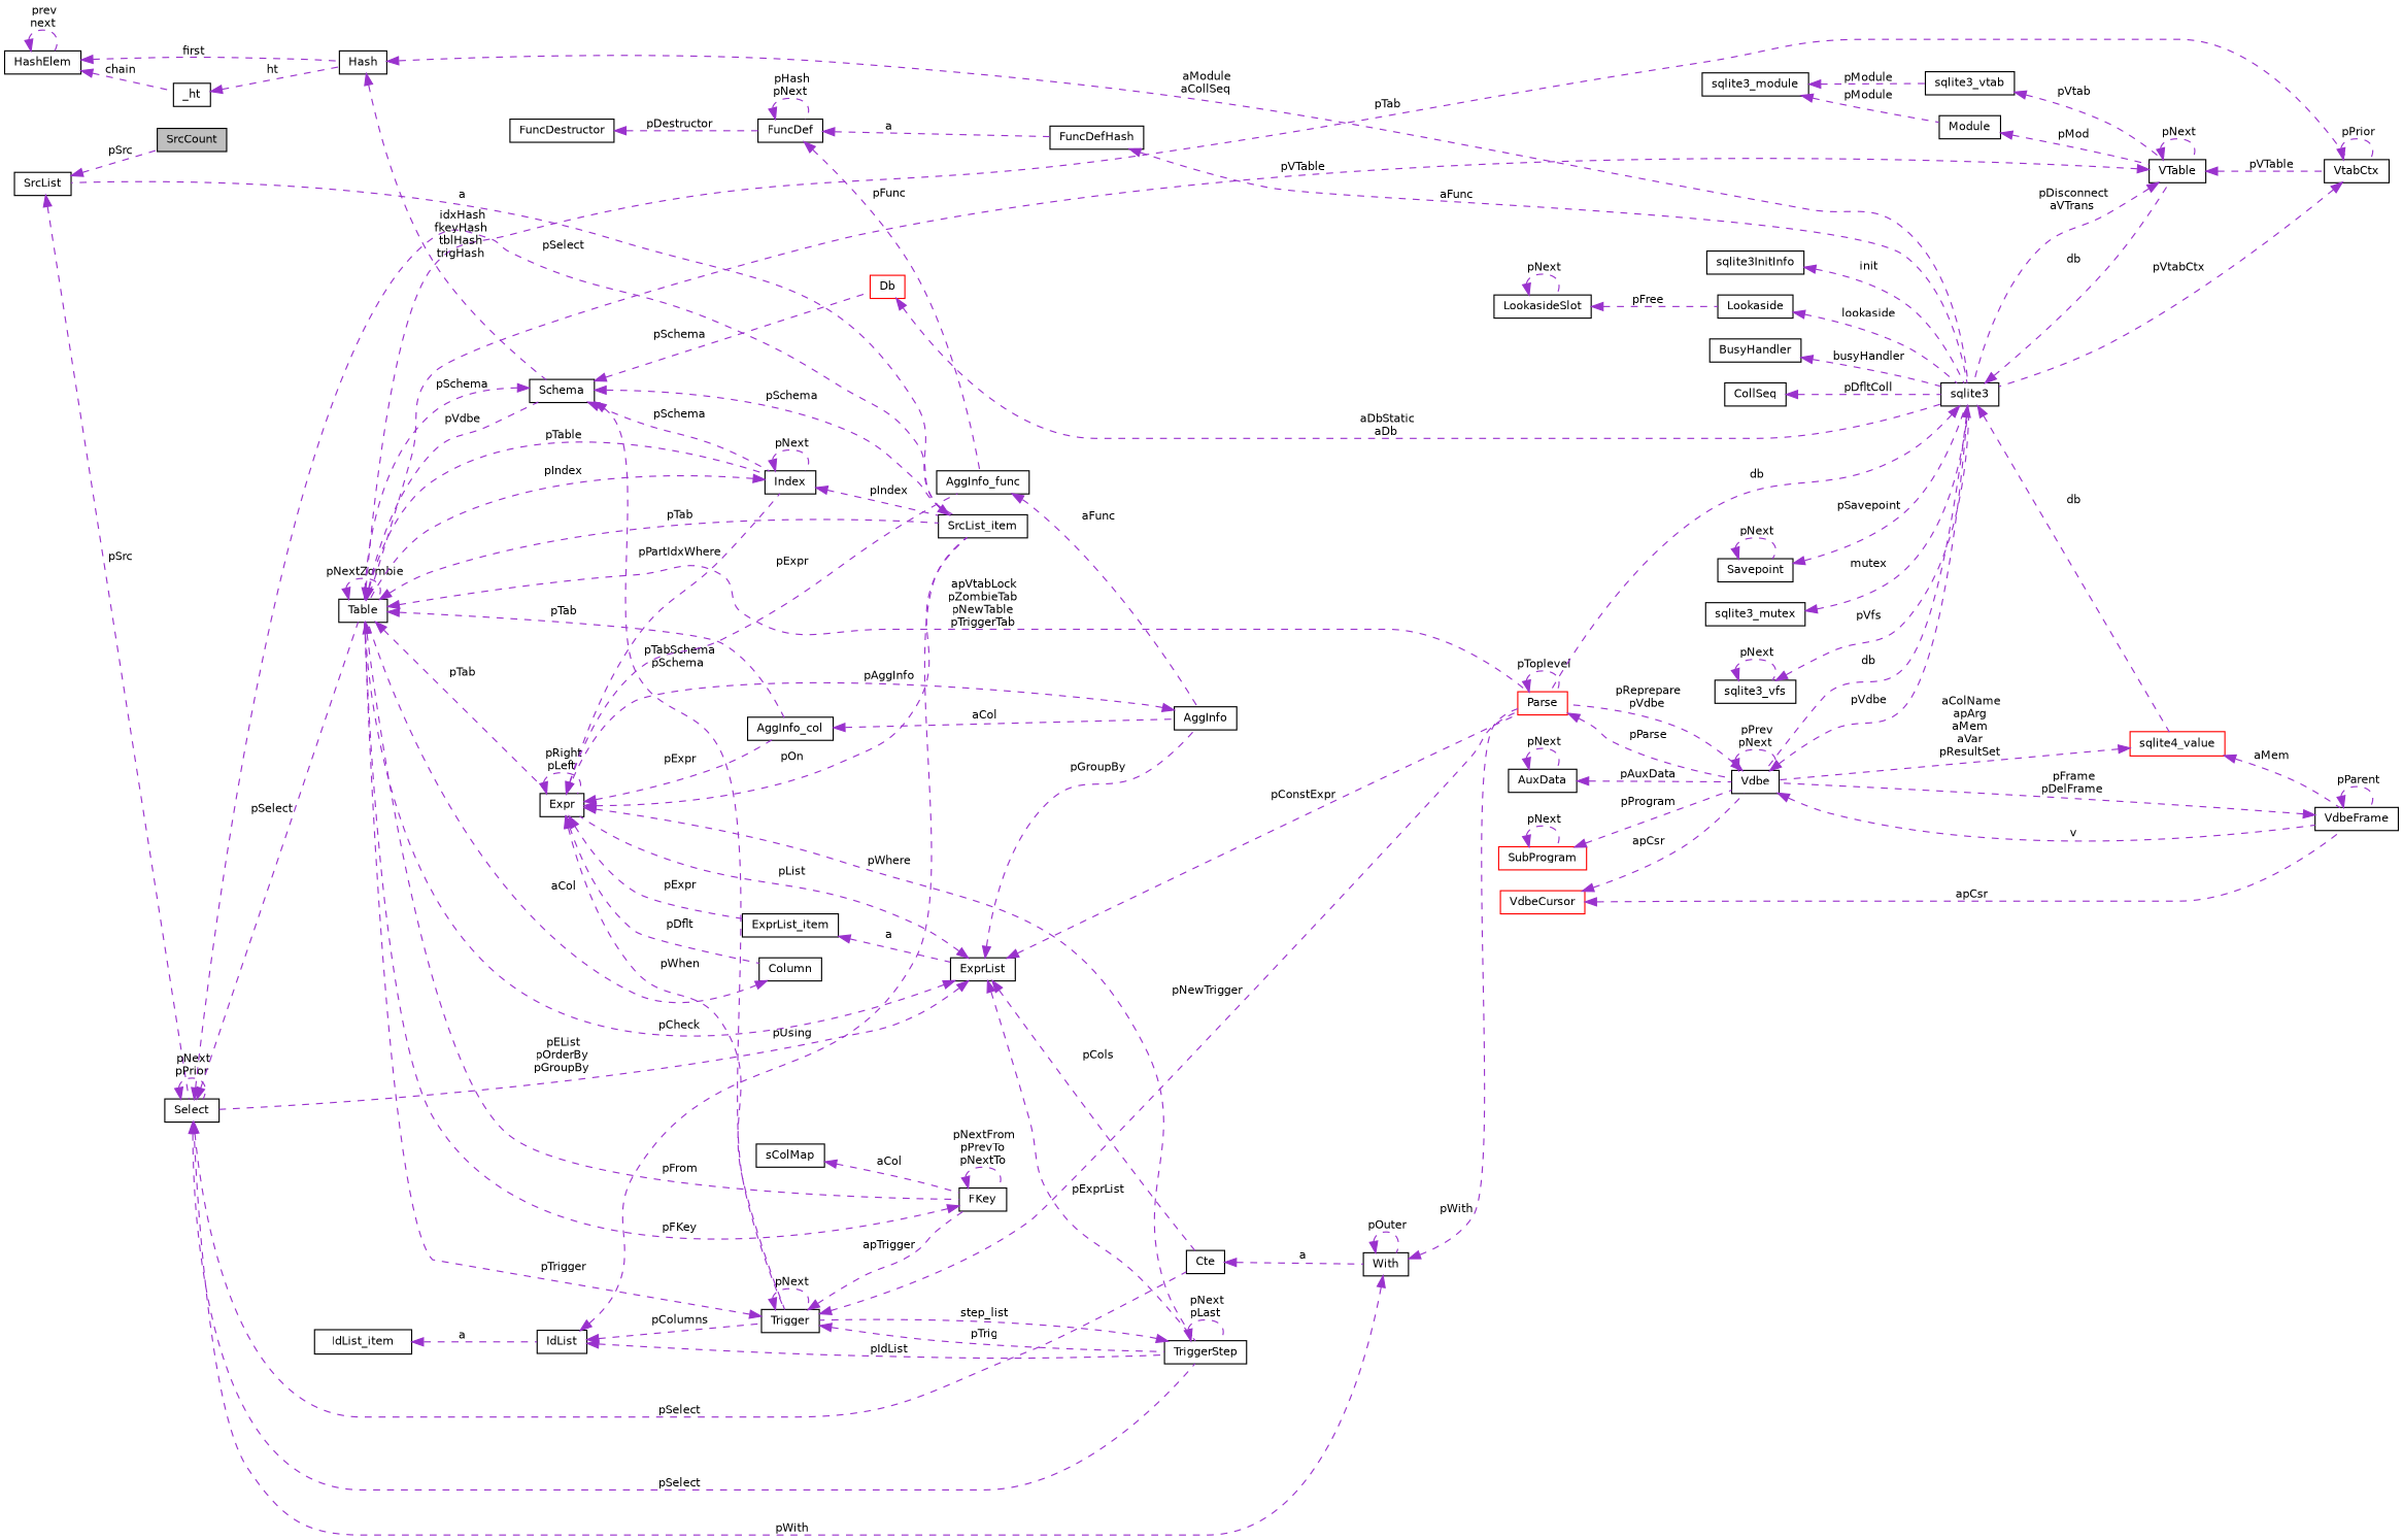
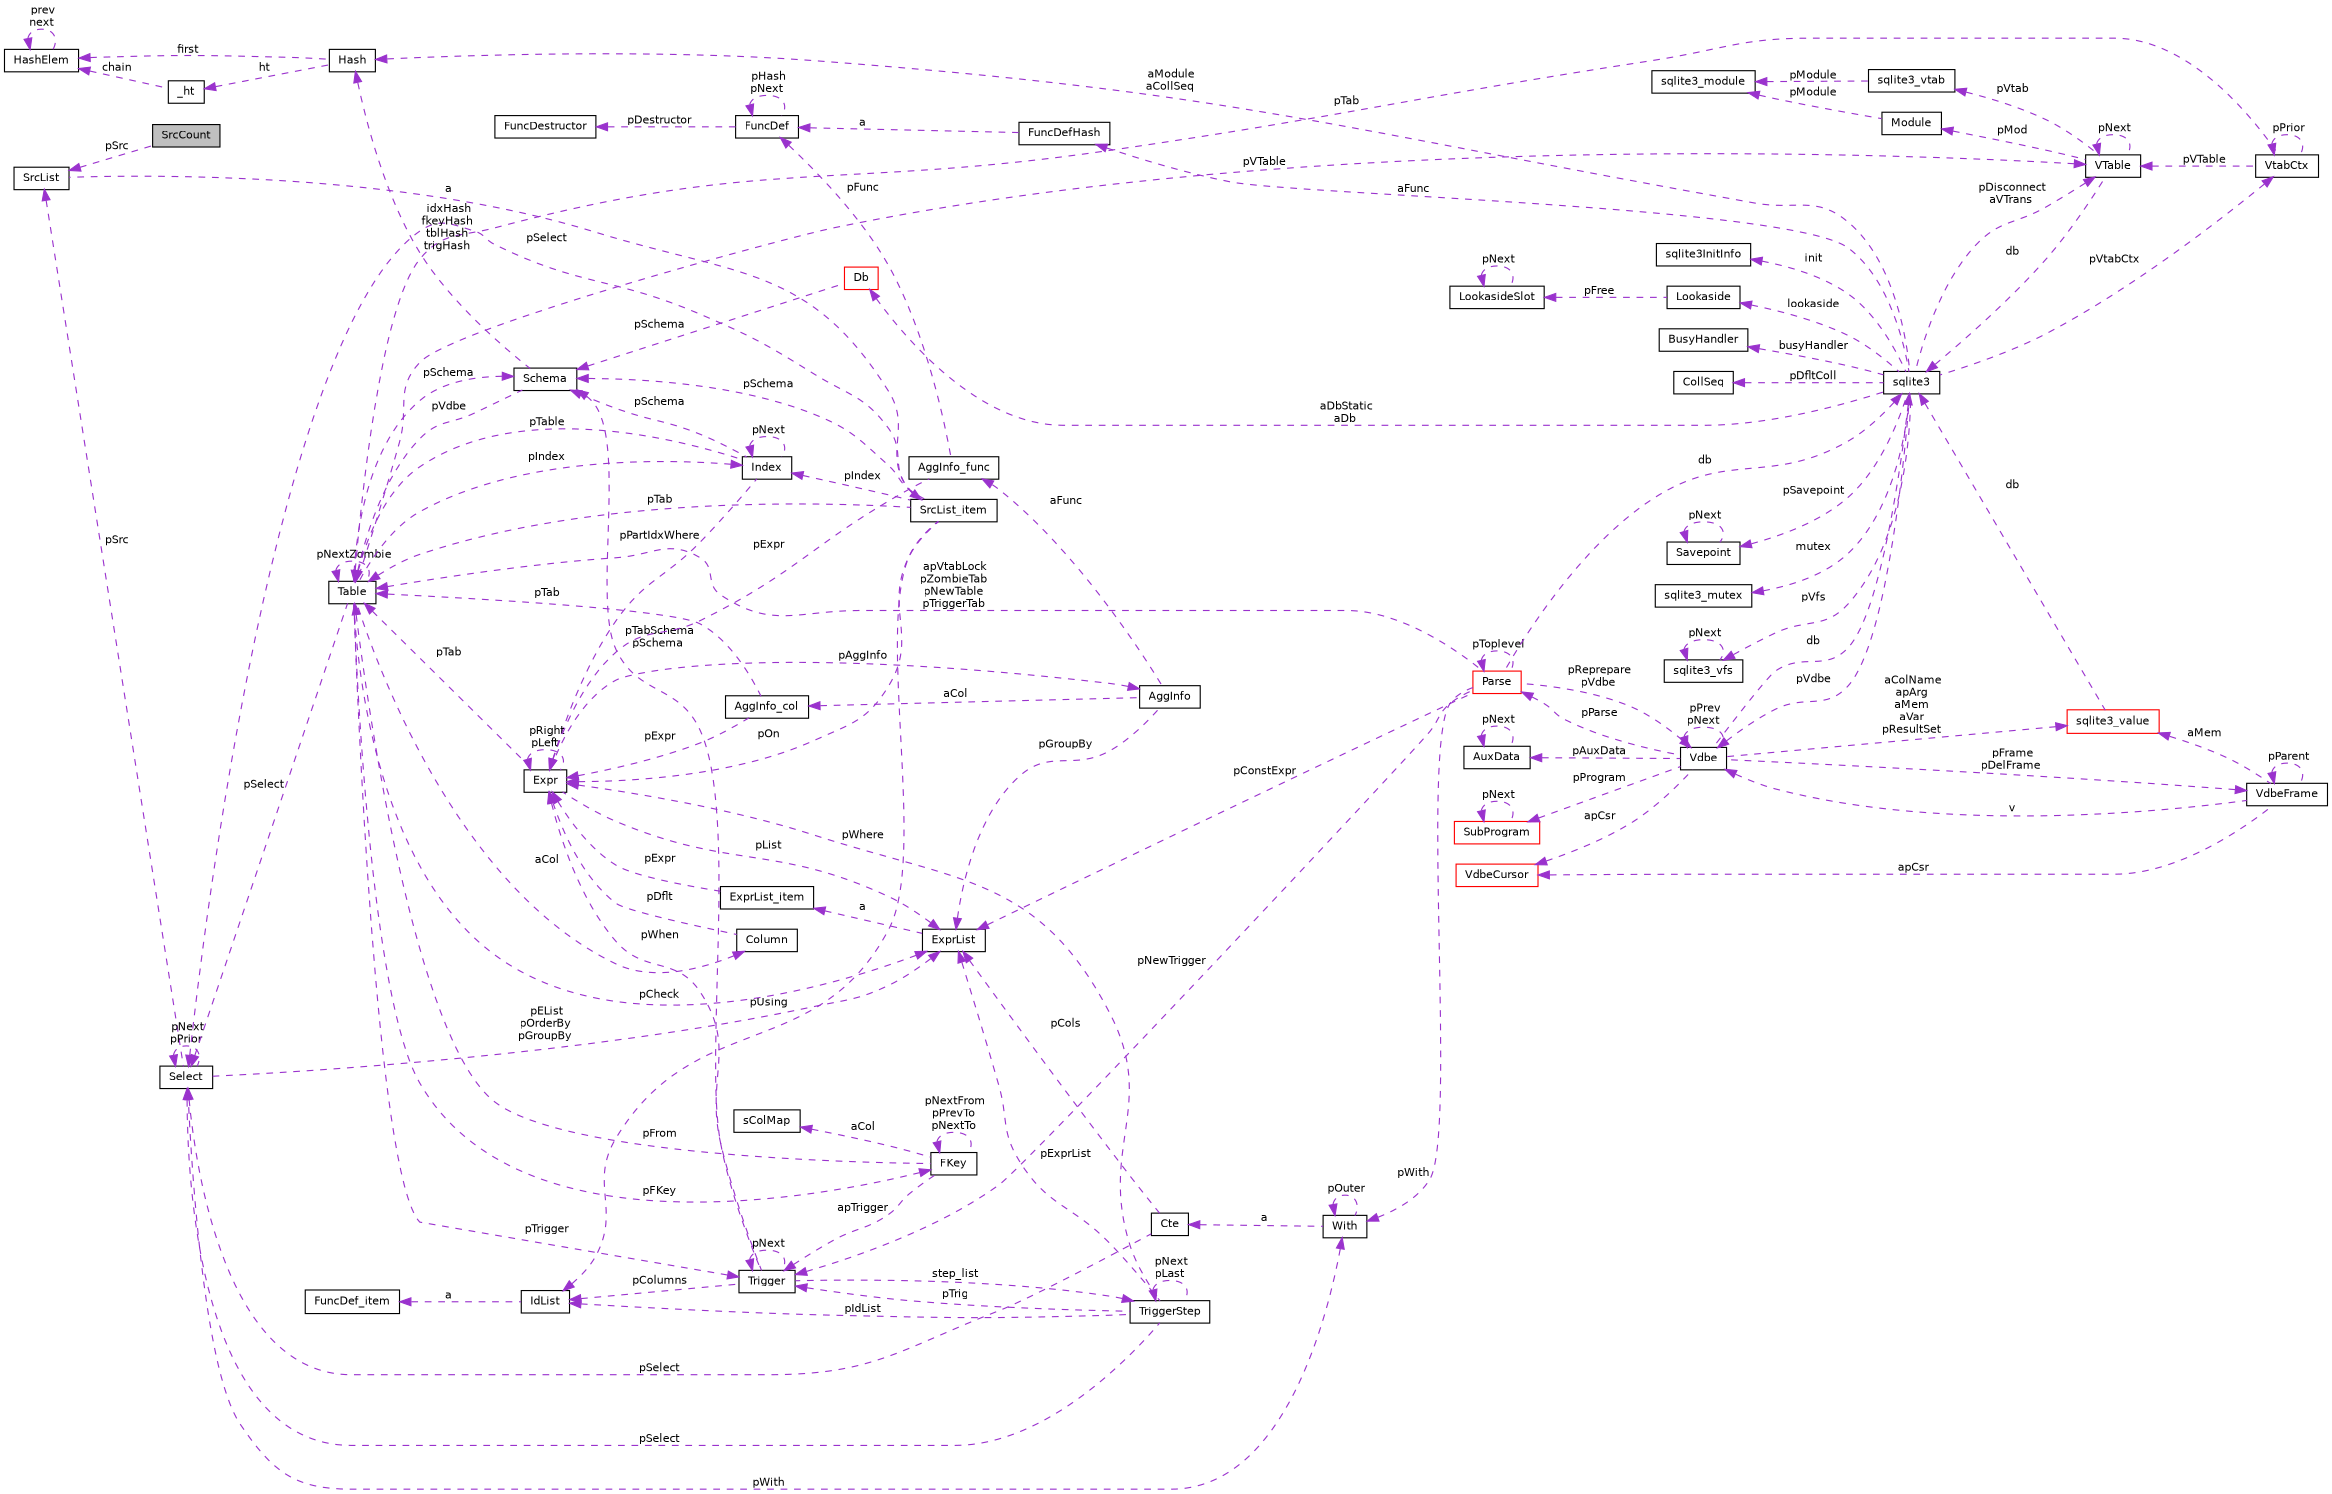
  digraph {
    rankdir=LR
    node [color=black fillcolor=white fontname=Helvetica fontsize=10 shape=record style=filled]
    edge [color=darkorchid3 dir=back fontname=Helvetica fontsize=10 labelfontname=Helvetica labelfontsize=10 style=dashed]
    n1 [fillcolor=grey75 fontcolor=black height=0.2 label=SrcCount width=0.4]
    n2 [height=0.2 label=SrcList width=0.4]
    n3 [height=0.2 label=Select width=0.4]
    n4 [height=0.2 label=SrcList_item width=0.4]
    n5 [height=0.2 label=Table width=0.4]
    n6 [height=0.2 label=TriggerStep width=0.4]
    n7 [height=0.2 label=Cte width=0.4]
    n8 [height=0.2 label=Schema width=0.4]
    n9 [height=0.2 label=Trigger width=0.4]
    n10 [color=red height=0.2 label=Db width=0.4]
    n11 [height=0.2 label=Index width=0.4]
    n12 [height=0.2 label=Expr width=0.4]
    n13 [height=0.2 label=AggInfo_col width=0.4]
    n14 [height=0.2 label=FKey width=0.4]
    n15 [color=red height=0.2 label=Parse width=0.4]
    n16 [height=0.2 label=VtabCtx width=0.4]
    n17 [height=0.2 label=sqlite3 width=0.4]
    n18 [height=0.2 label=Column width=0.4]
    n19 [height=0.2 label=AggInfo_func width=0.4]
    n20 [height=0.2 label=ExprList_item width=0.4]
    n21 [height=0.2 label=AggInfo width=0.4]
    n22 [height=0.2 label=Vdbe width=0.4]
    n23 [height=0.2 label=ExprList width=0.4]
    n24 [height=0.2 label=FuncDef width=0.4]
    n25 [height=0.2 label=FuncDefHash width=0.4]
    n26 [height=0.2 label=FuncDestructor width=0.4]
    n27 [height=0.2 label=With width=0.4]
    n28 [height=0.2 label=sColMap width=0.4]
    n29 [height=0.2 label=IdList width=0.4]
-   n30 [height=0.2 label=IdList_item width=0.4]
+   n30 [height=0.2 label=FuncDef_item width=0.4]
    n31 [height=0.2 label=VTable width=0.4]
-   n32 [color=red height=0.2 label=sqlite4_value width=0.4]
+   n32 [color=red height=0.2 label=sqlite3_value width=0.4]
    n33 [height=0.2 label=VdbeFrame width=0.4]
    n34 [color=red height=0.2 label=VdbeCursor width=0.4]
    n35 [height=0.2 label=AuxData width=0.4]
    n36 [color=red height=0.2 label=SubProgram width=0.4]
    n37 [height=0.2 label=Savepoint width=0.4]
    n38 [height=0.2 label=Lookaside width=0.4]
    n39 [height=0.2 label=LookasideSlot width=0.4]
    n40 [height=0.2 label=sqlite3_mutex width=0.4]
    n41 [height=0.2 label=sqlite3_vfs width=0.4]
    n42 [height=0.2 label=sqlite3InitInfo width=0.4]
    n43 [height=0.2 label=BusyHandler width=0.4]
    n44 [height=0.2 label=CollSeq width=0.4]
    n45 [height=0.2 label=Hash width=0.4]
    n46 [height=0.2 label=_ht width=0.4]
    n47 [height=0.2 label=HashElem width=0.4]
    n48 [height=0.2 label=Module width=0.4]
    n49 [height=0.2 label=sqlite3_module width=0.4]
    n50 [height=0.2 label=sqlite3_vtab width=0.4]
    n2 -> n1 [label=" pSrc"]
    n2 -> n3 [label=" pSrc"]
    n3 -> n3 [label=" pNext\npPrior"]
    n3 -> n4 [label=" pSelect"]
    n3 -> n5 [label=" pSelect"]
    n3 -> n6 [label=" pSelect"]
    n3 -> n7 [label=" pSelect"]
    n4 -> n2 [label=" a"]
    n5 -> n4 [label=" pTab"]
    n5 -> n5 [label=" pNextZombie"]
    n5 -> n8 [label=" pVdbe"]
    n5 -> n11 [label=" pTable"]
    n5 -> n12 [label=" pTab"]
    n5 -> n13 [label=" pTab"]
    n5 -> n14 [label=" pFrom"]
    n5 -> n15 [label=" apVtabLock\npZombieTab\npNewTable\npTriggerTab"]
    n5 -> n16 [label=" pTab"]
    n6 -> n6 [label=" pNext\npLast"]
    n6 -> n9 [label=" step_list"]
    n7 -> n27 [label=" a"]
    n8 -> n4 [label=" pSchema"]
    n8 -> n5 [label=" pSchema"]
    n8 -> n9 [label=" pTabSchema\npSchema"]
    n8 -> n10 [label=" pSchema"]
    n8 -> n11 [label=" pSchema"]
    n9 -> n5 [label=" pTrigger"]
    n9 -> n6 [label=" pTrig"]
    n9 -> n9 [label=" pNext"]
    n9 -> n14 [label=" apTrigger"]
    n9 -> n15 [label=" pNewTrigger"]
    n10 -> n17 [label=" aDbStatic\naDb"]
    n11 -> n4 [label=" pIndex"]
    n11 -> n5 [label=" pIndex"]
    n11 -> n11 [label=" pNext"]
    n12 -> n4 [label=" pOn"]
    n12 -> n6 [label=" pWhere"]
    n12 -> n9 [label=" pWhen"]
    n12 -> n11 [label=" pPartIdxWhere"]
    n12 -> n12 [label=" pRight\npLeft"]
    n12 -> n13 [label=" pExpr"]
    n12 -> n18 [label=" pDflt"]
    n12 -> n19 [label=" pExpr"]
    n12 -> n20 [label=" pExpr"]
    n13 -> n21 [label=" aCol"]
    n14 -> n5 [label=" pFKey"]
    n14 -> n14 [label=" pNextFrom\npPrevTo\npNextTo"]
    n15 -> n15 [label=" pToplevel"]
    n15 -> n22 [label=" pParse"]
    n16 -> n16 [label=" pPrior"]
    n16 -> n17 [label=" pVtabCtx"]
    n17 -> n15 [label=" db"]
    n17 -> n22 [label=" db"]
    n17 -> n31 [label=" db"]
    n17 -> n32 [label=" db"]
    n18 -> n5 [label=" aCol"]
    n19 -> n21 [label=" aFunc"]
    n20 -> n23 [label=" a"]
    n21 -> n12 [label=" pAggInfo"]
    n22 -> n15 [label=" pReprepare\npVdbe"]
    n22 -> n17 [label=" pVdbe"]
    n22 -> n22 [label=" pPrev\npNext"]
    n22 -> n33 [label=" v"]
    n23 -> n3 [label=" pEList\npOrderBy\npGroupBy"]
    n23 -> n5 [label=" pCheck"]
    n23 -> n6 [label=" pExprList"]
    n23 -> n7 [label=" pCols"]
    n23 -> n12 [label=" pList"]
    n23 -> n15 [label=" pConstExpr"]
    n23 -> n21 [label=" pGroupBy"]
    n24 -> n19 [label=" pFunc"]
    n24 -> n24 [label=" pHash\npNext"]
    n24 -> n25 [label=" a"]
    n25 -> n17 [label=" aFunc"]
    n26 -> n24 [label=" pDestructor"]
    n27 -> n3 [label=" pWith"]
    n27 -> n15 [label=" pWith"]
    n27 -> n27 [label=" pOuter"]
    n28 -> n14 [label=" aCol"]
    n29 -> n4 [label=" pUsing"]
    n29 -> n6 [label=" pIdList"]
    n29 -> n9 [label=" pColumns"]
    n30 -> n29 [label=" a"]
    n31 -> n5 [label=" pVTable"]
    n31 -> n16 [label=" pVTable"]
    n31 -> n17 [label=" pDisconnect\naVTrans"]
    n31 -> n31 [label=" pNext"]
    n32 -> n22 [label=" aColName\napArg\naMem\naVar\npResultSet"]
    n32 -> n33 [label=" aMem"]
    n33 -> n22 [label=" pFrame\npDelFrame"]
    n33 -> n33 [label=" pParent"]
    n34 -> n22 [label=" apCsr"]
    n34 -> n33 [label=" apCsr"]
    n35 -> n22 [label=" pAuxData"]
    n35 -> n35 [label=" pNext"]
    n36 -> n22 [label=" pProgram"]
    n36 -> n36 [label=" pNext"]
    n37 -> n17 [label=" pSavepoint"]
    n37 -> n37 [label=" pNext"]
    n38 -> n17 [label=" lookaside"]
    n39 -> n38 [label=" pFree"]
    n39 -> n39 [label=" pNext"]
    n40 -> n17 [label=" mutex"]
    n41 -> n17 [label=" pVfs"]
    n41 -> n41 [label=" pNext"]
    n42 -> n17 [label=" init"]
    n43 -> n17 [label=" busyHandler"]
    n44 -> n17 [label=" pDfltColl"]
    n45 -> n8 [label=" idxHash\nfkeyHash\ntblHash\ntrigHash"]
    n45 -> n17 [label=" aModule\naCollSeq"]
    n46 -> n45 [label=" ht"]
    n47 -> n45 [label=" first"]
    n47 -> n46 [label=" chain"]
    n47 -> n47 [label=" prev\nnext"]
    n48 -> n31 [label=" pMod"]
    n49 -> n48 [label=" pModule"]
    n49 -> n50 [label=" pModule"]
    n50 -> n31 [label=" pVtab"]
  }
